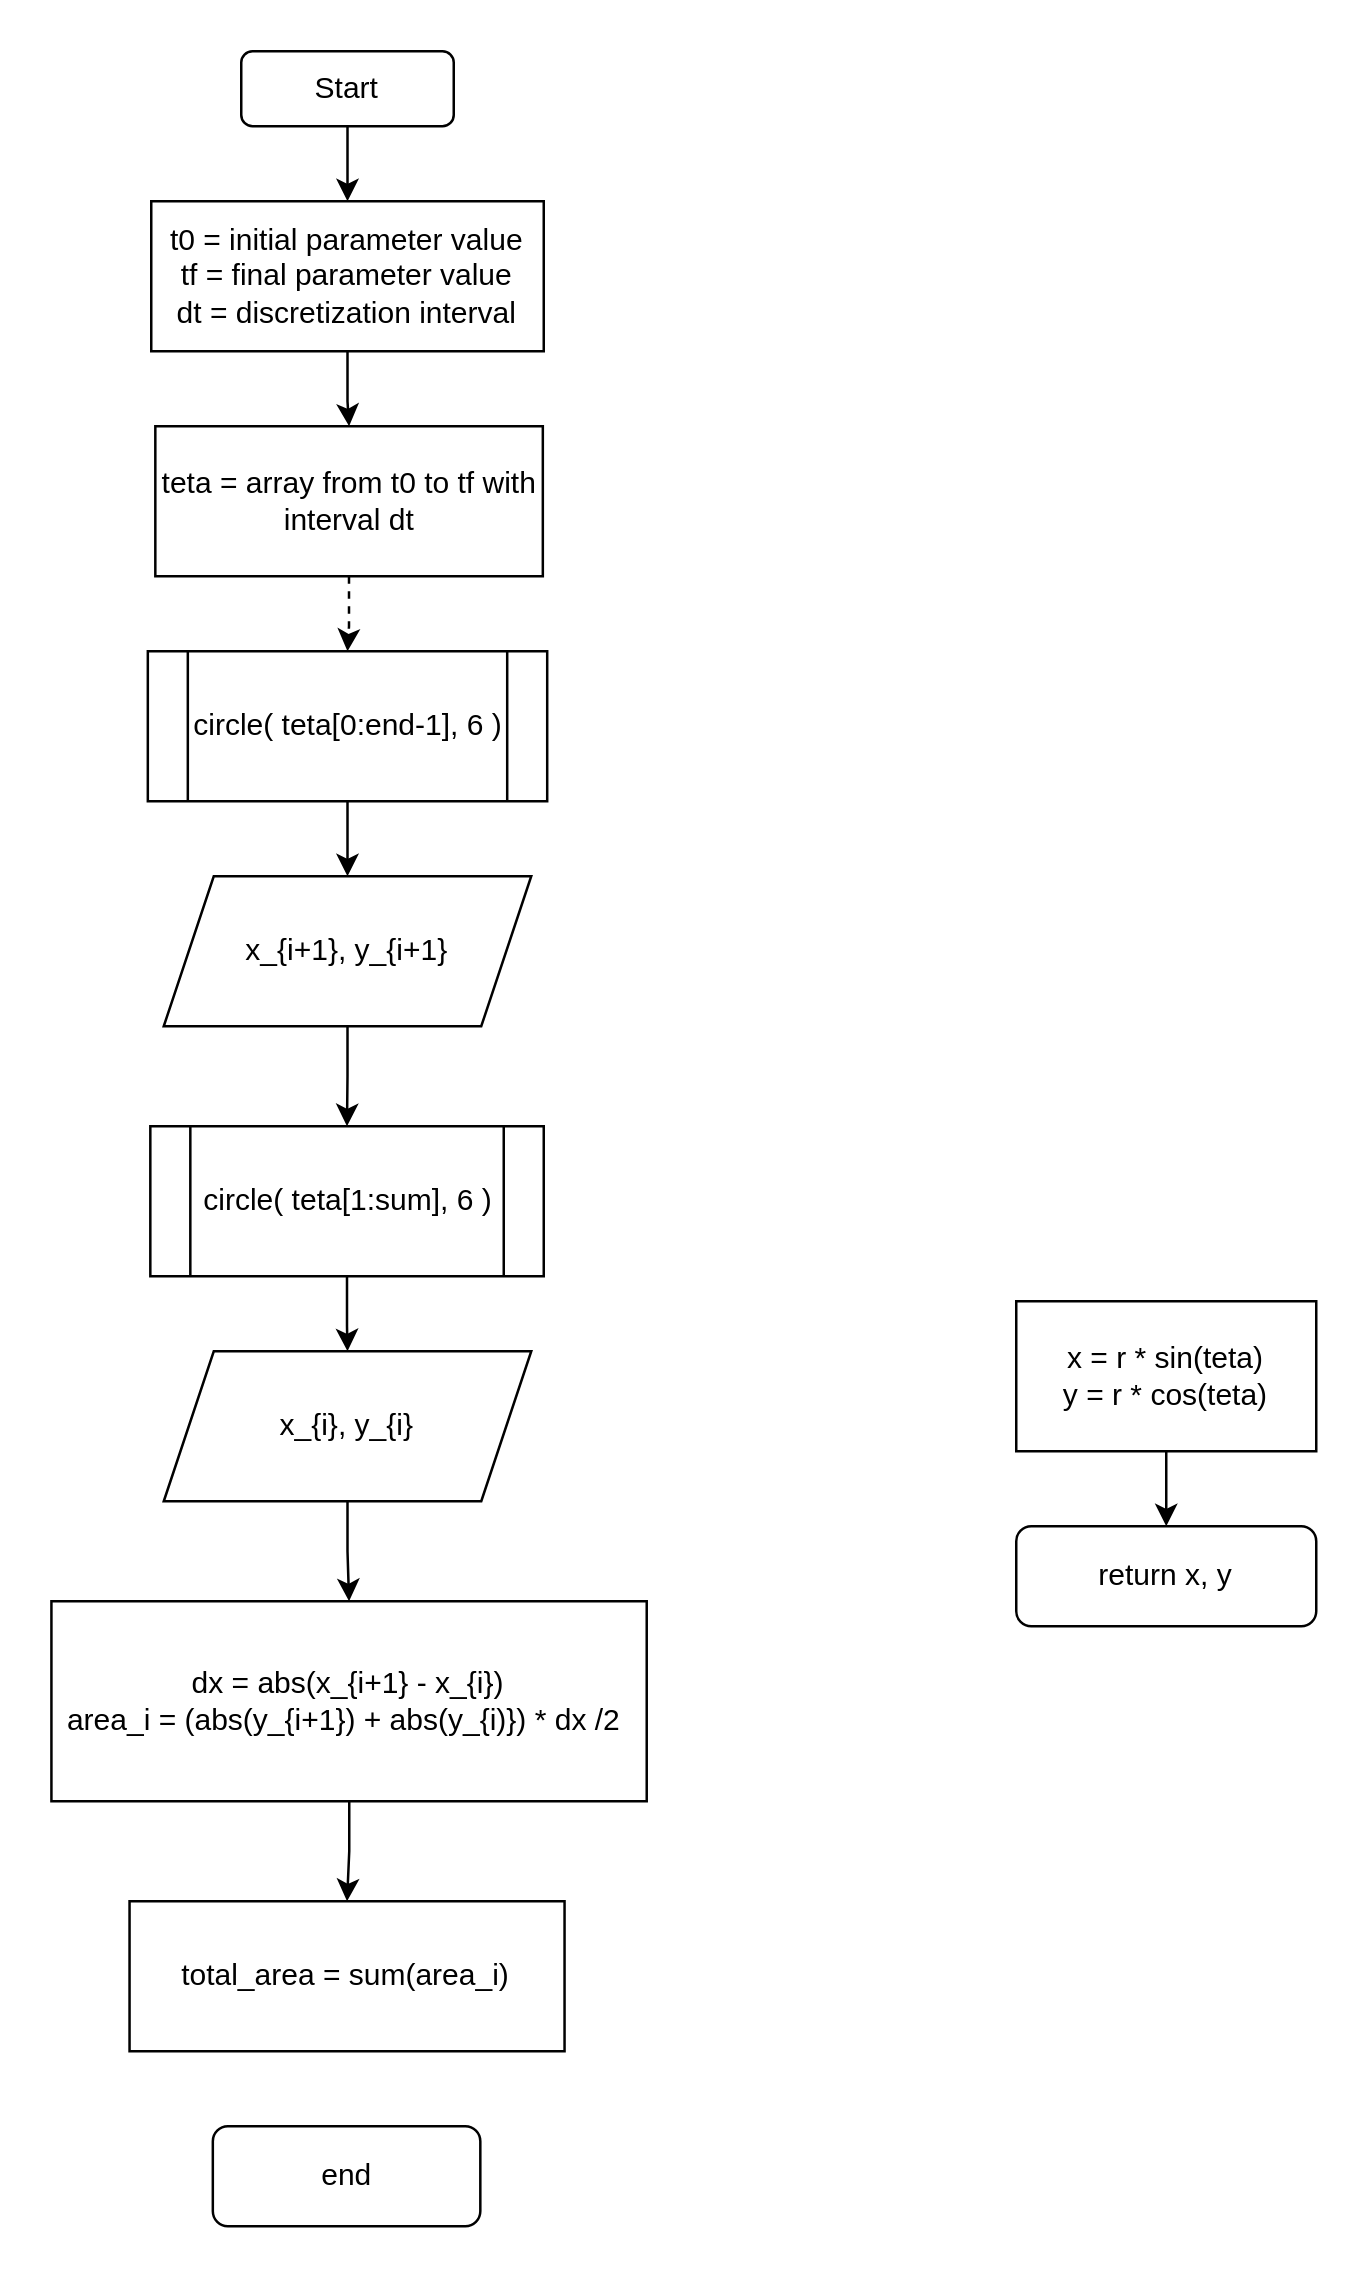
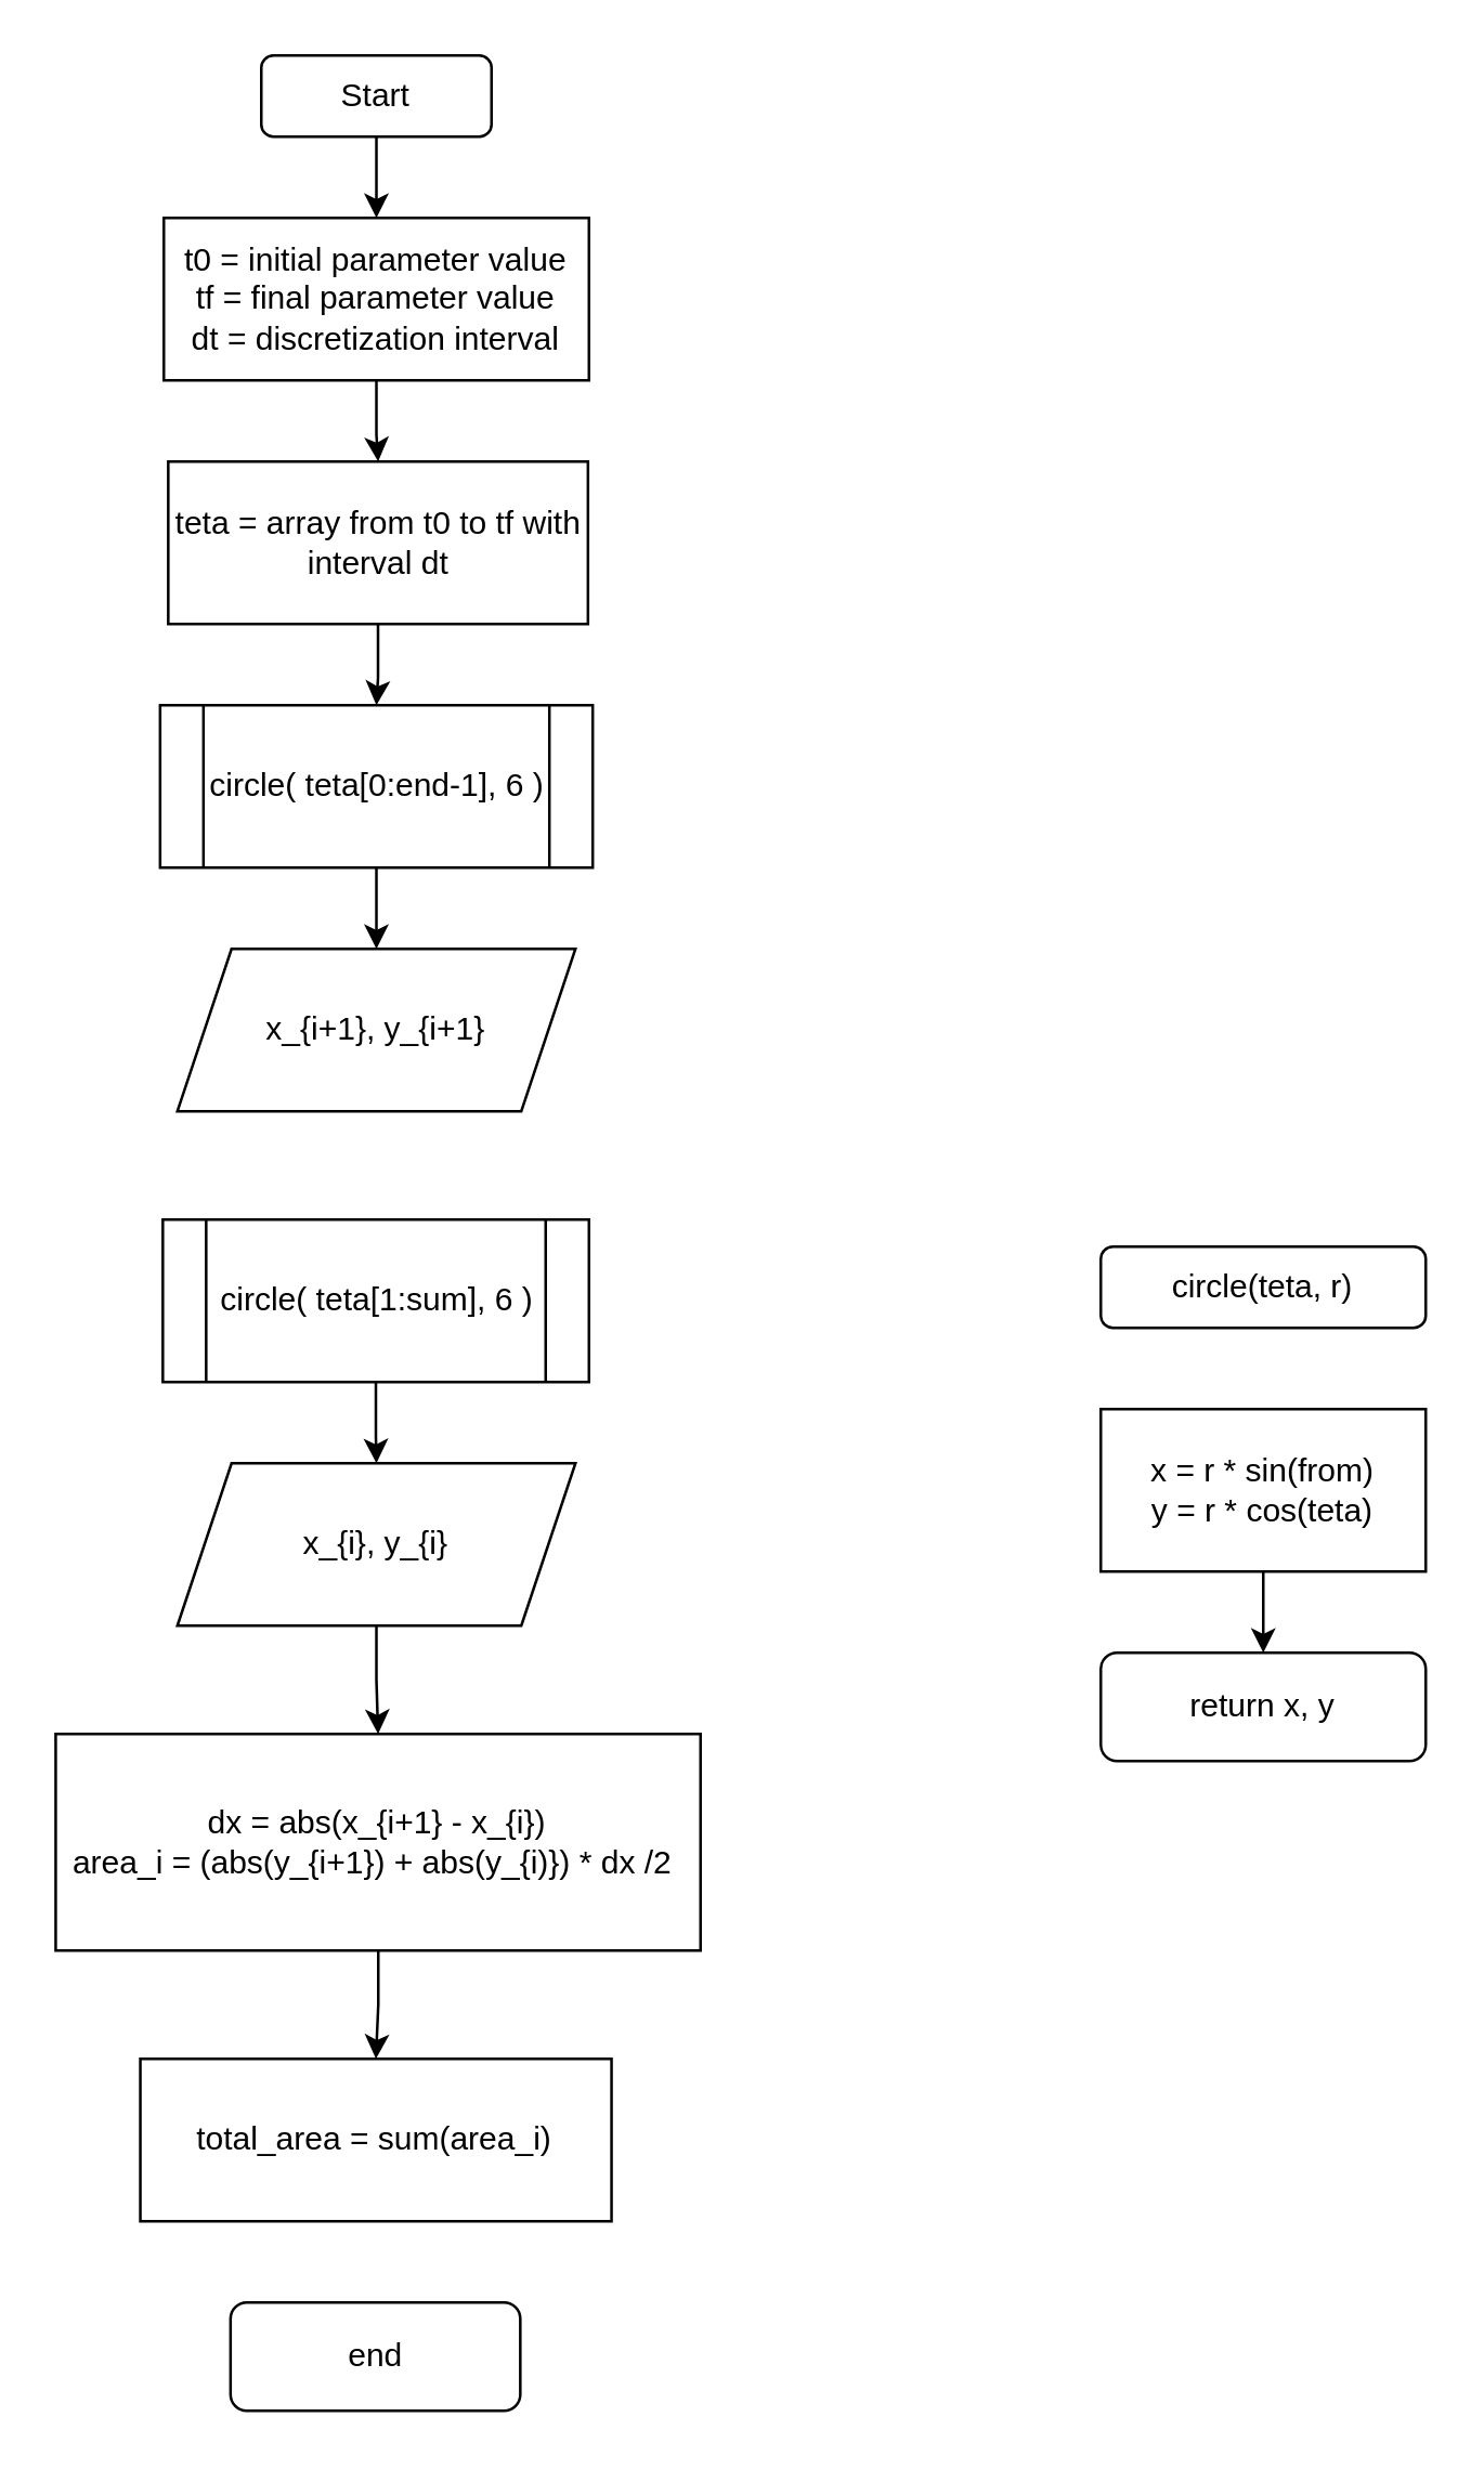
  <mxCell id="0" />
  <mxCell id="1" parent="0" />
  <mxCell id="2" style="edgeStyle=orthogonalEdgeStyle;rounded=0;orthogonalLoop=1;jettySize=auto;html=1;" edge="1" parent="1" source="3" target="5"><mxGeometry relative="1" as="geometry" /></mxCell>
  <mxCell id="3" value="Start" style="rounded=1;whiteSpace=wrap;html=1;" vertex="1" parent="1"><mxGeometry x="96" y="20" width="85" height="30" as="geometry" /></mxCell>
  <mxCell id="4" style="edgeStyle=orthogonalEdgeStyle;rounded=0;orthogonalLoop=1;jettySize=auto;html=1;entryX=0.5;entryY=0;entryDx=0;entryDy=0;" edge="1" parent="1" source="5" target="7"><mxGeometry relative="1" as="geometry" /></mxCell>
  <mxCell id="5" value="t0 = initial parameter value&lt;br&gt;tf = final parameter value&lt;br&gt;dt = discretization interval" style="rounded=0;whiteSpace=wrap;html=1;" vertex="1" parent="1"><mxGeometry x="60" y="80" width="157" height="60" as="geometry" /></mxCell>
- <mxCell id="6" style="edgeStyle=orthogonalEdgeStyle;rounded=0;orthogonalLoop=1;jettySize=auto;html=1;entryX=0.5;entryY=0;entryDx=0;entryDy=0;dashed=1;" edge="1" parent="1" source="7" target="9"><mxGeometry relative="1" as="geometry" /></mxCell>
+ <mxCell id="6" style="edgeStyle=orthogonalEdgeStyle;rounded=0;orthogonalLoop=1;jettySize=auto;html=1;entryX=0.5;entryY=0;entryDx=0;entryDy=0;" edge="1" parent="1" source="7" target="9"><mxGeometry relative="1" as="geometry" /></mxCell>
  <mxCell id="7" value="teta = array from t0 to tf with interval dt" style="rounded=0;whiteSpace=wrap;html=1;" vertex="1" parent="1"><mxGeometry x="61.63" y="170" width="155" height="60" as="geometry" /></mxCell>
  <mxCell id="8" style="edgeStyle=orthogonalEdgeStyle;rounded=0;orthogonalLoop=1;jettySize=auto;html=1;" edge="1" parent="1" source="9" target="13"><mxGeometry relative="1" as="geometry" /></mxCell>
  <mxCell id="9" value="circle( teta[0:end-1], 6 )" style="shape=process;whiteSpace=wrap;html=1;backgroundOutline=1;" vertex="1" parent="1"><mxGeometry x="58.63" y="260" width="159.75" height="60" as="geometry" /></mxCell>
  <mxCell id="10" style="edgeStyle=orthogonalEdgeStyle;rounded=0;orthogonalLoop=1;jettySize=auto;html=1;" edge="1" parent="1" source="11" target="15"><mxGeometry relative="1" as="geometry" /></mxCell>
  <mxCell id="11" value="circle( teta[1:sum], 6 )" style="shape=process;whiteSpace=wrap;html=1;backgroundOutline=1;" vertex="1" parent="1"><mxGeometry x="59.63" y="450" width="157.37" height="60" as="geometry" /></mxCell>
- <mxCell id="12" style="edgeStyle=orthogonalEdgeStyle;rounded=0;orthogonalLoop=1;jettySize=auto;html=1;" edge="1" parent="1" source="13" target="11"><mxGeometry relative="1" as="geometry" /></mxCell>
  <mxCell id="13" value="x_{i+1}, y_{i+1}" style="shape=parallelogram;perimeter=parallelogramPerimeter;whiteSpace=wrap;html=1;fixedSize=1;" vertex="1" parent="1"><mxGeometry x="65" y="350" width="147" height="60" as="geometry" /></mxCell>
  <mxCell id="14" style="edgeStyle=orthogonalEdgeStyle;rounded=0;orthogonalLoop=1;jettySize=auto;html=1;entryX=0.5;entryY=0;entryDx=0;entryDy=0;" edge="1" parent="1" source="15" target="17"><mxGeometry relative="1" as="geometry" /></mxCell>
  <mxCell id="15" value="x_{i}, y_{i}" style="shape=parallelogram;perimeter=parallelogramPerimeter;whiteSpace=wrap;html=1;fixedSize=1;" vertex="1" parent="1"><mxGeometry x="65.01" y="540" width="147" height="60" as="geometry" /></mxCell>
  <mxCell id="16" style="edgeStyle=orthogonalEdgeStyle;rounded=0;orthogonalLoop=1;jettySize=auto;html=1;entryX=0.5;entryY=0;entryDx=0;entryDy=0;" edge="1" parent="1" source="17" target="18"><mxGeometry relative="1" as="geometry" /></mxCell>
  <mxCell id="17" value="dx = abs(x_{i+1} - x_{i})&lt;br&gt;area_i = (abs(y_{i+1}) + abs(y_{i)}) * dx /2&amp;nbsp;" style="rounded=0;whiteSpace=wrap;html=1;" vertex="1" parent="1"><mxGeometry x="20.07" y="640" width="238.12" height="80" as="geometry" /></mxCell>
  <mxCell id="18" value="total_area = sum(area_i)" style="rounded=0;whiteSpace=wrap;html=1;" vertex="1" parent="1"><mxGeometry x="51.32" y="760" width="174" height="60" as="geometry" /></mxCell>
  <mxCell id="19" value="end" style="rounded=1;whiteSpace=wrap;html=1;" vertex="1" parent="1"><mxGeometry x="84.63" y="850" width="107" height="40" as="geometry" /></mxCell>
+ <mxCell id="20" value="circle(teta, r)" style="rounded=1;whiteSpace=wrap;html=1;" vertex="1" parent="1"><mxGeometry x="406" y="460" width="120" height="30" as="geometry" /></mxCell>
  <mxCell id="21" style="edgeStyle=orthogonalEdgeStyle;rounded=0;orthogonalLoop=1;jettySize=auto;html=1;" edge="1" parent="1" source="22" target="23"><mxGeometry relative="1" as="geometry" /></mxCell>
- <mxCell id="22" value="x = r * sin(teta)&lt;br&gt;y = r * cos(teta)" style="rounded=0;whiteSpace=wrap;html=1;" vertex="1" parent="1"><mxGeometry x="406" y="520" width="120" height="60" as="geometry" /></mxCell>
+ <mxCell id="22" value="x = r * sin(from)&lt;br&gt;y = r * cos(teta)" style="rounded=0;whiteSpace=wrap;html=1;" vertex="1" parent="1"><mxGeometry x="406" y="520" width="120" height="60" as="geometry" /></mxCell>
  <mxCell id="23" value="return x, y" style="rounded=1;whiteSpace=wrap;html=1;" vertex="1" parent="1"><mxGeometry x="406" y="610" width="120" height="40" as="geometry" /></mxCell>
